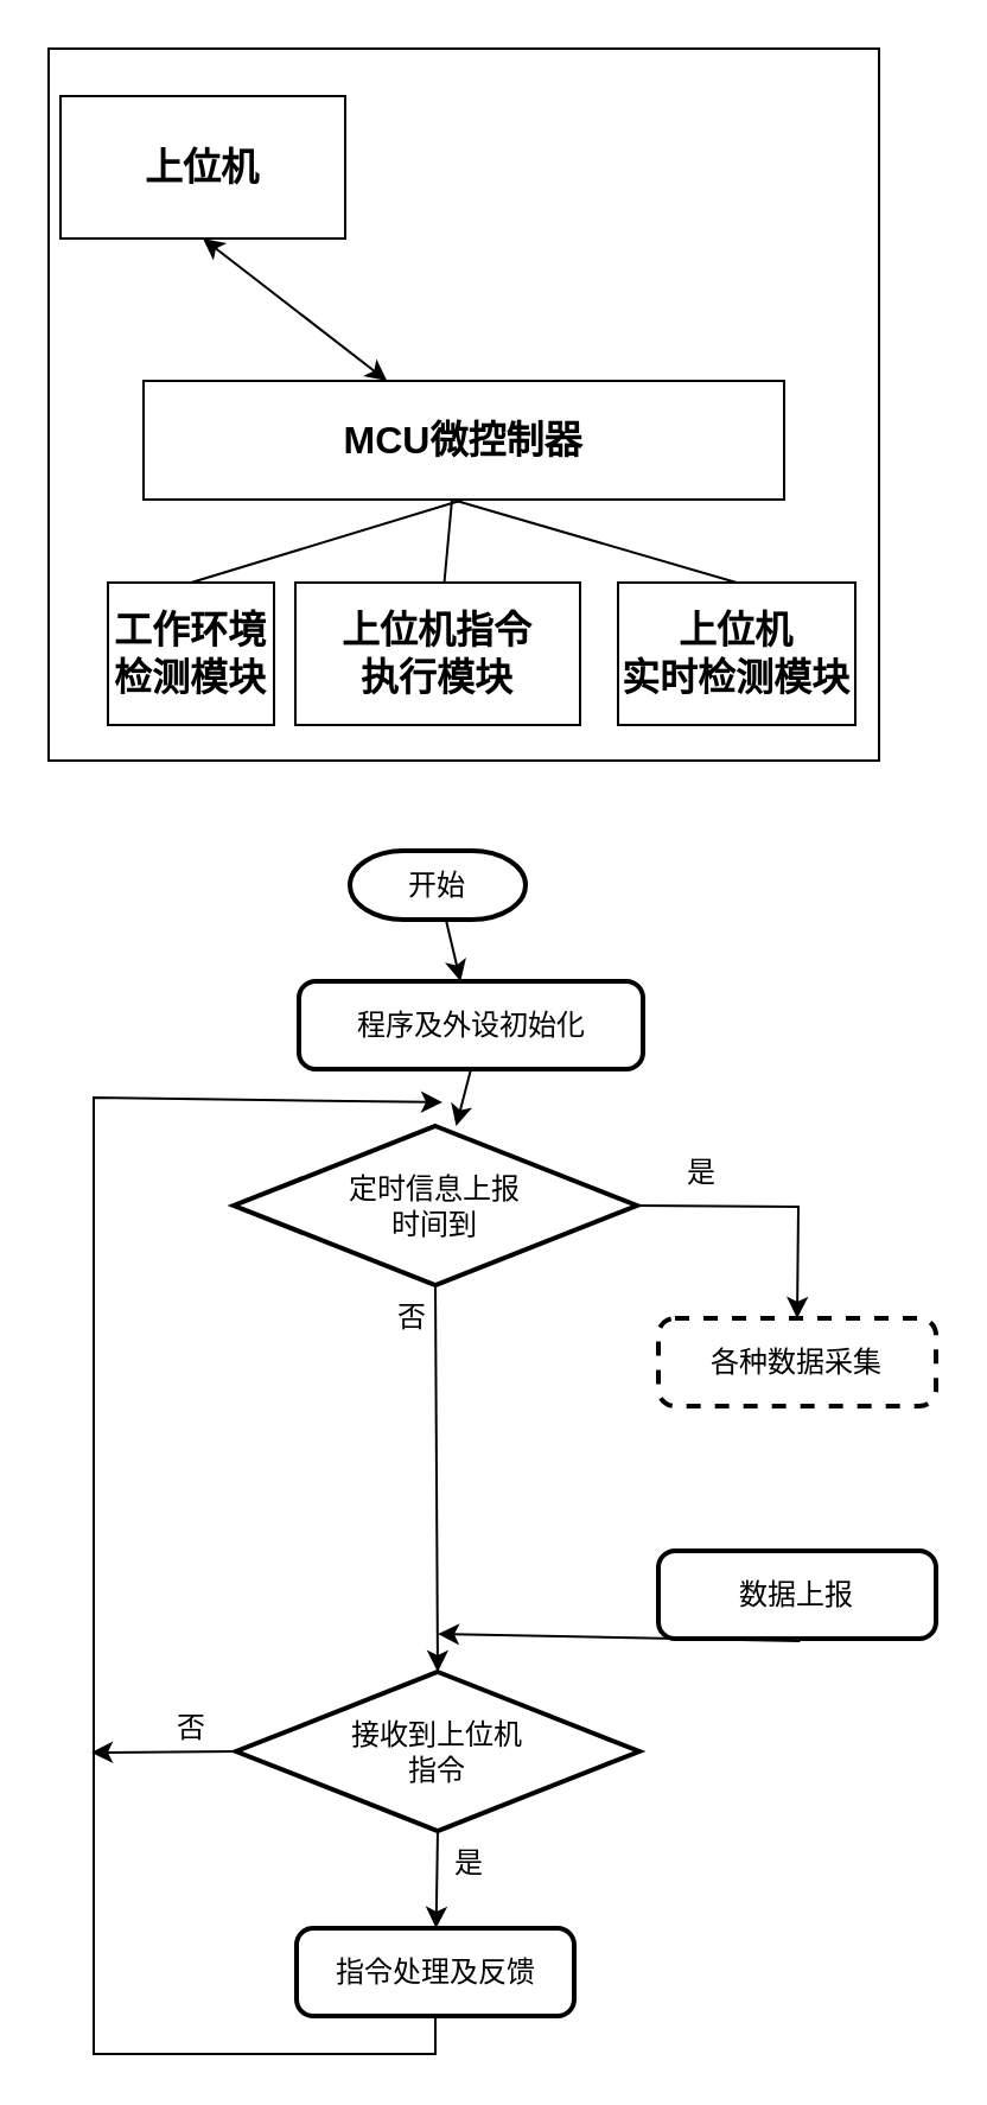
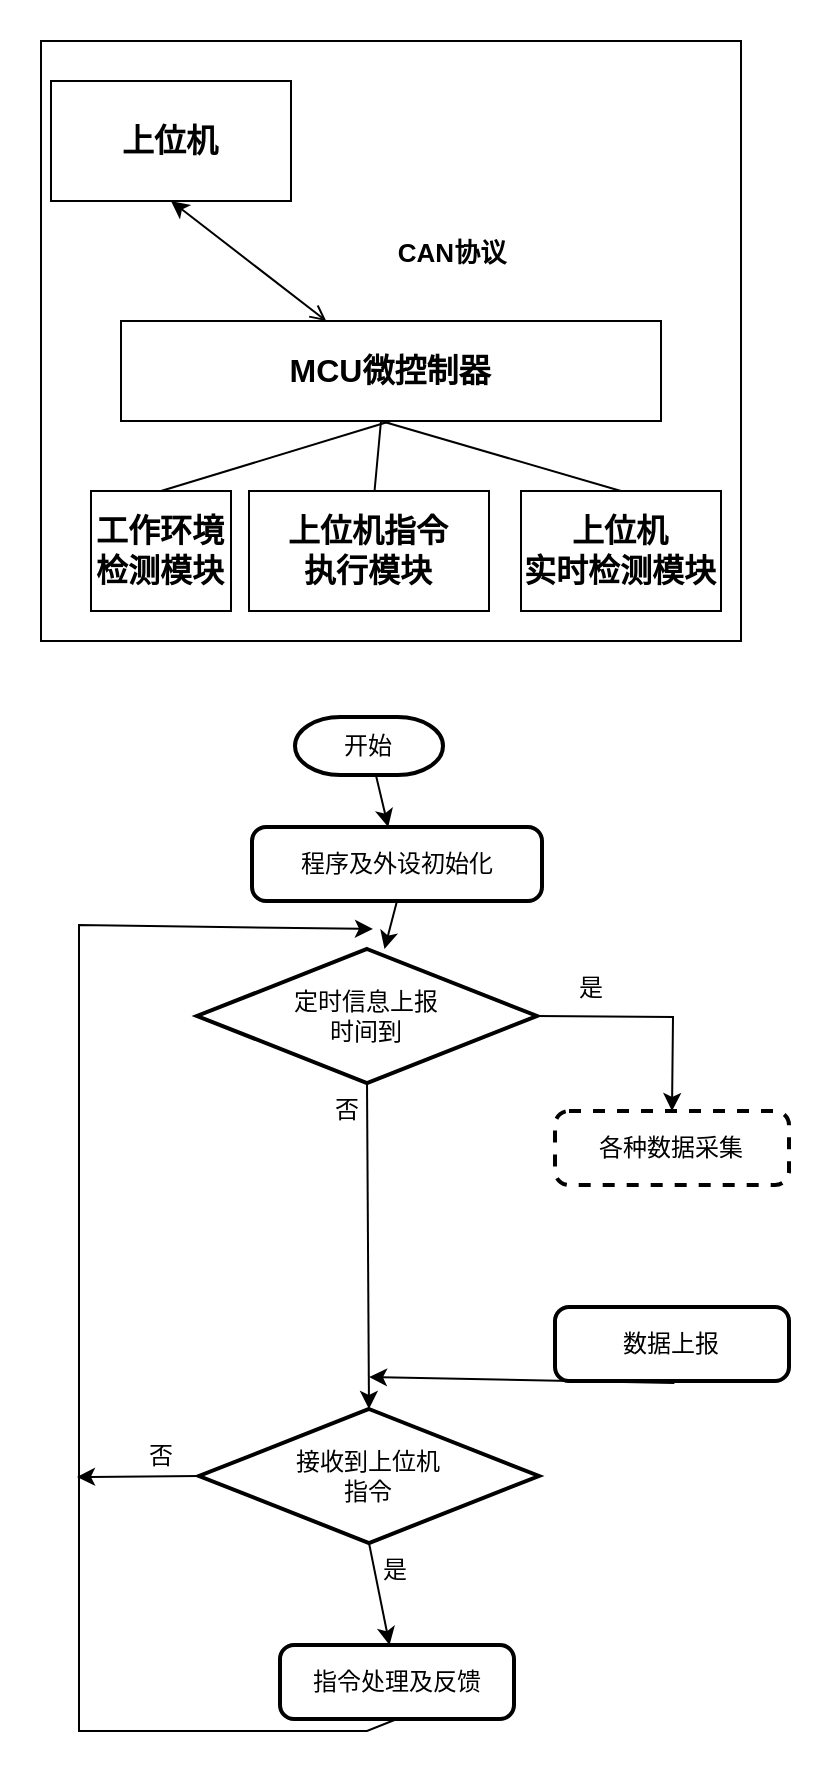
  <mxCell id="0" />
  <mxCell id="1" parent="0" />
  <mxCell id="2" value="" style="rounded=0;whiteSpace=wrap;html=1;" vertex="1" parent="1"><mxGeometry x="20" y="20" width="350" height="300" as="geometry" /></mxCell>
  <mxCell id="3" value="&lt;span style=&quot;font-size: 16px;&quot;&gt;&lt;font style=&quot;font-size: 16px;&quot;&gt;MCU微控制器&lt;/font&gt;&lt;/span&gt;" style="rounded=0;whiteSpace=wrap;html=1;fontStyle=1;fontSize=16;" vertex="1" parent="1"><mxGeometry x="60" y="160" width="270" height="50" as="geometry" /></mxCell>
  <mxCell id="4" value="工作环境&lt;br style=&quot;font-size: 16px;&quot;&gt;检测模块" style="rounded=0;whiteSpace=wrap;html=1;fontStyle=1;fontSize=16;" vertex="1" parent="1"><mxGeometry x="45" y="245" width="70" height="60" as="geometry" /></mxCell>
  <mxCell id="5" value="上位机&lt;br style=&quot;font-size: 16px;&quot;&gt;实时检测模块" style="rounded=0;whiteSpace=wrap;html=1;fontStyle=1;fontSize=16;" vertex="1" parent="1"><mxGeometry x="260" y="245" width="100" height="60" as="geometry" /></mxCell>
  <mxCell id="6" value="上位机指令&lt;br style=&quot;font-size: 16px;&quot;&gt;执行模块" style="rounded=0;whiteSpace=wrap;html=1;fontStyle=1;fontSize=16;" vertex="1" parent="1"><mxGeometry x="124" y="245" width="120" height="60" as="geometry" /></mxCell>
  <mxCell id="7" value="上位机" style="rounded=0;whiteSpace=wrap;html=1;fontStyle=1;fontSize=16;" vertex="1" parent="1"><mxGeometry x="25" y="40" width="120" height="60" as="geometry" /></mxCell>
- <mxCell id="8" value="" style="endArrow=classic;startArrow=classic;html=1;rounded=0;exitX=0.5;exitY=1;exitDx=0;exitDy=0;" edge="1" parent="1" source="7" target="3"><mxGeometry width="50" height="50" relative="1" as="geometry"><mxPoint x="220" y="360" as="sourcePoint" /><mxPoint x="270" y="310" as="targetPoint" /></mxGeometry></mxCell>
+ <mxCell id="8" value="" style="endArrow=open;startArrow=classic;html=1;rounded=0;exitX=0.5;exitY=1;exitDx=0;exitDy=0;" edge="1" parent="1" source="7" target="3"><mxGeometry width="50" height="50" relative="1" as="geometry"><mxPoint x="220" y="360" as="sourcePoint" /><mxPoint x="270" y="310" as="targetPoint" /></mxGeometry></mxCell>
  <mxCell id="9" value="" style="endArrow=none;html=1;rounded=0;exitX=0.5;exitY=1;exitDx=0;exitDy=0;entryX=0.5;entryY=0;entryDx=0;entryDy=0;" edge="1" parent="1" source="3" target="4"><mxGeometry width="50" height="50" relative="1" as="geometry"><mxPoint x="220" y="360" as="sourcePoint" /><mxPoint x="270" y="310" as="targetPoint" /></mxGeometry></mxCell>
  <mxCell id="10" value="" style="endArrow=none;html=1;rounded=0;" edge="1" parent="1" target="6"><mxGeometry width="50" height="50" relative="1" as="geometry"><mxPoint x="190" y="210" as="sourcePoint" /><mxPoint x="270" y="310" as="targetPoint" /></mxGeometry></mxCell>
  <mxCell id="11" value="" style="endArrow=none;html=1;rounded=0;exitX=0.5;exitY=0;exitDx=0;exitDy=0;" edge="1" parent="1" source="5"><mxGeometry width="50" height="50" relative="1" as="geometry"><mxPoint x="220" y="360" as="sourcePoint" /><mxPoint x="190" y="210" as="targetPoint" /></mxGeometry></mxCell>
+ <mxCell id="12" value="CAN协议" style="text;html=1;strokeColor=none;fillColor=none;align=center;verticalAlign=middle;whiteSpace=wrap;rounded=0;fontStyle=1;fontSize=13;" vertex="1" parent="1"><mxGeometry x="196" y="111" width="60" height="30" as="geometry" /></mxCell>
  <mxCell id="13" value="开始" style="strokeWidth=2;html=1;shape=mxgraph.flowchart.terminator;whiteSpace=wrap;" vertex="1" parent="1"><mxGeometry x="147" y="358" width="74" height="29" as="geometry" /></mxCell>
  <mxCell id="14" value="程序及外设初始化" style="rounded=1;whiteSpace=wrap;html=1;absoluteArcSize=1;arcSize=14;strokeWidth=2;" vertex="1" parent="1"><mxGeometry x="125.5" y="413" width="145" height="37" as="geometry" /></mxCell>
  <mxCell id="15" value="定时信息上报&lt;br&gt;时间到" style="strokeWidth=2;html=1;shape=mxgraph.flowchart.decision;whiteSpace=wrap;" vertex="1" parent="1"><mxGeometry x="98" y="474" width="170" height="67" as="geometry" /></mxCell>
  <mxCell id="16" value="" style="endArrow=classic;html=1;rounded=0;" edge="1" parent="1" source="13" target="14"><mxGeometry width="50" height="50" relative="1" as="geometry"><mxPoint x="192" y="800" as="sourcePoint" /><mxPoint x="242" y="750" as="targetPoint" /></mxGeometry></mxCell>
  <mxCell id="17" value="" style="endArrow=classic;html=1;rounded=0;exitX=0.5;exitY=1;exitDx=0;exitDy=0;" edge="1" parent="1" source="14" target="15"><mxGeometry width="50" height="50" relative="1" as="geometry"><mxPoint x="192" y="800" as="sourcePoint" /><mxPoint x="242" y="750" as="targetPoint" /></mxGeometry></mxCell>
  <mxCell id="18" value="各种数据采集" style="rounded=1;whiteSpace=wrap;html=1;absoluteArcSize=1;arcSize=14;strokeWidth=2;dashed=1;" vertex="1" parent="1"><mxGeometry x="277" y="555" width="117" height="37" as="geometry" /></mxCell>
  <mxCell id="19" value="接收到上位机&lt;br&gt;指令" style="strokeWidth=2;html=1;shape=mxgraph.flowchart.decision;whiteSpace=wrap;" vertex="1" parent="1"><mxGeometry x="99" y="704" width="170" height="67" as="geometry" /></mxCell>
  <mxCell id="20" value="" style="endArrow=classic;html=1;rounded=0;exitX=0.5;exitY=1;exitDx=0;exitDy=0;exitPerimeter=0;entryX=0.5;entryY=0;entryDx=0;entryDy=0;entryPerimeter=0;" edge="1" parent="1" source="15" target="19"><mxGeometry width="50" height="50" relative="1" as="geometry"><mxPoint x="192" y="800" as="sourcePoint" /><mxPoint x="242" y="750" as="targetPoint" /></mxGeometry></mxCell>
  <mxCell id="21" value="否" style="text;html=1;align=center;verticalAlign=middle;resizable=0;points=[];autosize=1;strokeColor=none;fillColor=none;" vertex="1" parent="1"><mxGeometry x="65" y="715" width="30" height="26" as="geometry" /></mxCell>
  <mxCell id="22" value="否" style="text;html=1;align=center;verticalAlign=middle;resizable=0;points=[];autosize=1;strokeColor=none;fillColor=none;" vertex="1" parent="1"><mxGeometry x="158" y="542" width="30" height="26" as="geometry" /></mxCell>
- <mxCell id="23" value="指令处理及反馈" style="rounded=1;whiteSpace=wrap;html=1;absoluteArcSize=1;arcSize=14;strokeWidth=2;" vertex="1" parent="1"><mxGeometry x="124.5" y="812" width="117" height="37" as="geometry" /></mxCell>
+ <mxCell id="23" value="指令处理及反馈" style="rounded=1;whiteSpace=wrap;html=1;absoluteArcSize=1;arcSize=14;strokeWidth=2;" vertex="1" parent="1"><mxGeometry x="139.5" y="822" width="117" height="37" as="geometry" /></mxCell>
  <mxCell id="24" value="" style="endArrow=classic;html=1;rounded=0;exitX=0.5;exitY=1;exitDx=0;exitDy=0;exitPerimeter=0;" edge="1" parent="1" source="19" target="23"><mxGeometry width="50" height="50" relative="1" as="geometry"><mxPoint x="192" y="823" as="sourcePoint" /><mxPoint x="242" y="773" as="targetPoint" /></mxGeometry></mxCell>
  <mxCell id="25" value="是" style="text;html=1;align=center;verticalAlign=middle;resizable=0;points=[];autosize=1;strokeColor=none;fillColor=none;" vertex="1" parent="1"><mxGeometry x="182" y="772" width="30" height="26" as="geometry" /></mxCell>
  <mxCell id="26" value="" style="endArrow=classic;html=1;rounded=0;exitX=0.5;exitY=1;exitDx=0;exitDy=0;" edge="1" parent="1" source="23"><mxGeometry width="50" height="50" relative="1" as="geometry"><mxPoint x="192" y="800" as="sourcePoint" /><mxPoint x="186" y="464" as="targetPoint" /><Array as="points"><mxPoint x="183" y="865" /><mxPoint x="39" y="865" /><mxPoint x="39" y="462" /></Array></mxGeometry></mxCell>
  <mxCell id="27" value="" style="endArrow=classic;html=1;rounded=0;exitX=0;exitY=0.5;exitDx=0;exitDy=0;exitPerimeter=0;" edge="1" parent="1" source="19"><mxGeometry width="50" height="50" relative="1" as="geometry"><mxPoint x="192" y="823" as="sourcePoint" /><mxPoint x="38" y="738" as="targetPoint" /></mxGeometry></mxCell>
  <mxCell id="28" value="数据上报" style="rounded=1;whiteSpace=wrap;html=1;absoluteArcSize=1;arcSize=14;strokeWidth=2;" vertex="1" parent="1"><mxGeometry x="277" y="653" width="117" height="37" as="geometry" /></mxCell>
  <mxCell id="29" value="" style="endArrow=classic;html=1;rounded=0;exitX=1;exitY=0.5;exitDx=0;exitDy=0;exitPerimeter=0;entryX=0.5;entryY=0;entryDx=0;entryDy=0;" edge="1" parent="1" source="15" target="18"><mxGeometry width="50" height="50" relative="1" as="geometry"><mxPoint x="192" y="800" as="sourcePoint" /><mxPoint x="242" y="750" as="targetPoint" /><Array as="points"><mxPoint x="336" y="508" /></Array></mxGeometry></mxCell>
  <mxCell id="30" value="是" style="text;html=1;align=center;verticalAlign=middle;resizable=0;points=[];autosize=1;strokeColor=none;fillColor=none;" vertex="1" parent="1"><mxGeometry x="280" y="481" width="30" height="26" as="geometry" /></mxCell>
  <mxCell id="31" value="" style="endArrow=classic;html=1;rounded=0;exitX=0.5;exitY=1;exitDx=0;exitDy=0;" edge="1" parent="1" source="28"><mxGeometry width="50" height="50" relative="1" as="geometry"><mxPoint x="192" y="800" as="sourcePoint" /><mxPoint x="184" y="688" as="targetPoint" /><Array as="points"><mxPoint x="336" y="691" /></Array></mxGeometry></mxCell>
